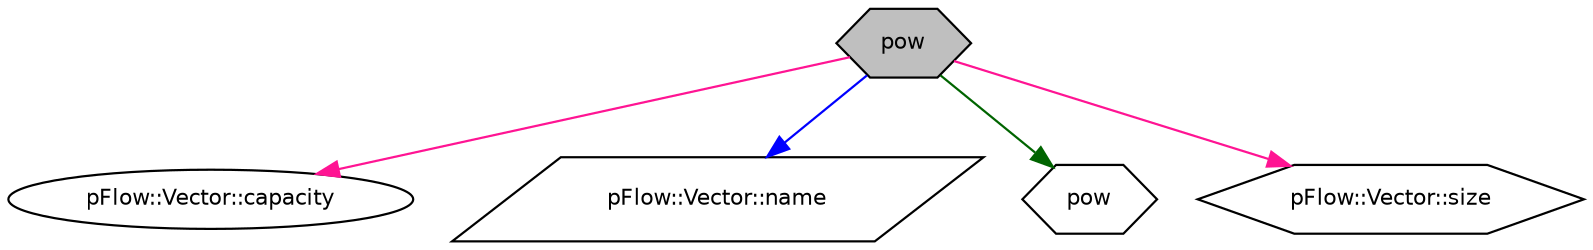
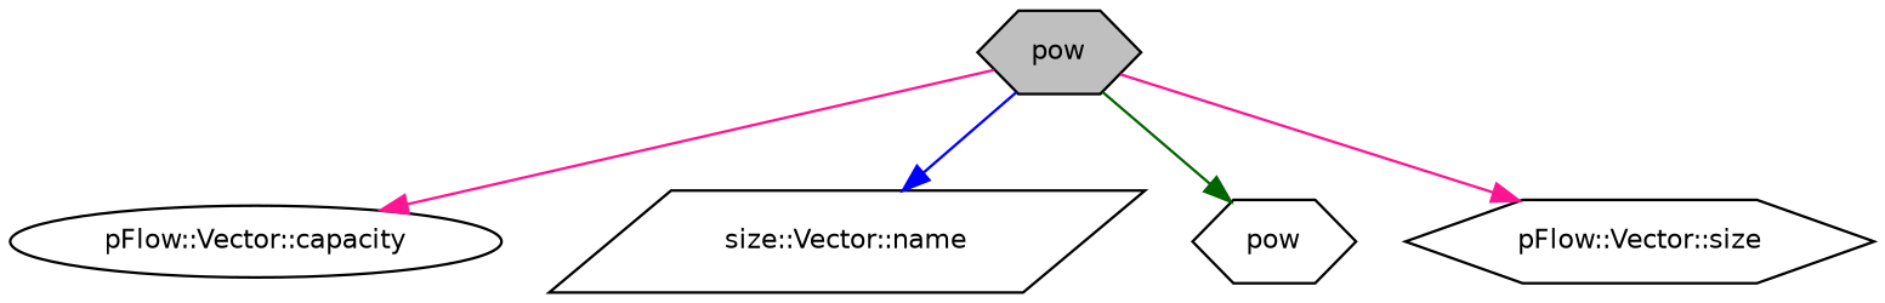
  digraph {
    rankdir=TB
    node [color=black fillcolor=white fontname=Helvetica fontsize=10 shape=hexagon style=filled]
    edge [color=deeppink fontname=Helvetica fontsize=10 labelfontname=Helvetica labelfontsize=10 style=solid]
    n1 [fillcolor=grey75 fontcolor=black height=0.2 label=pow width=0.4]
    n2 [height=0.2 label="pFlow::Vector::capacity" shape=ellipse width=0.4]
-   n3 [height=0.2 label="pFlow::Vector::name" shape=parallelogram width=0.4]
+   n3 [height=0.2 label="size::Vector::name" shape=parallelogram width=0.4]
    n4 [height=0.2 label=pow width=0.4]
    n5 [height=0.2 label="pFlow::Vector::size" width=0.4]
    n1 -> n2
    n1 -> n3 [color=blue]
    n1 -> n4 [color=darkgreen]
    n1 -> n5
  }
